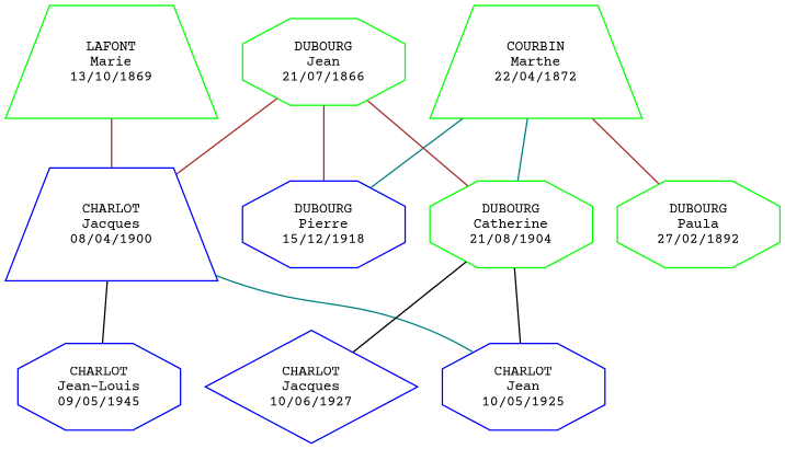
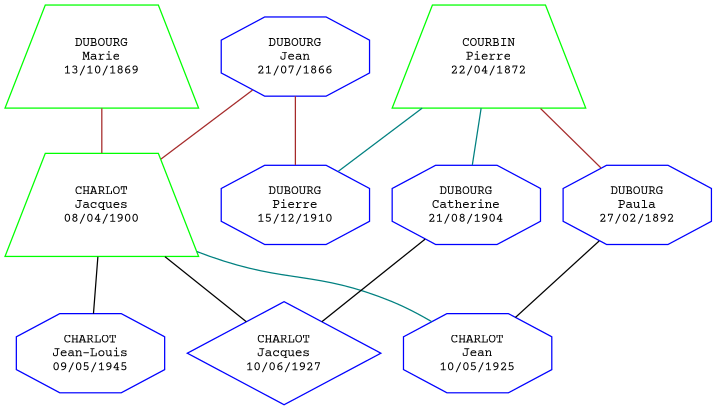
  digraph {
    fontname="Courier Prime"
    rankdir=BT
    node [color=blue fontname="Courier Prime" fontsize=10 shape=octagon]
    edge [color=brown dir=none fontname="Courier Prime"]
-   n1 [label="DUBOURG\nPierre\n15/12/1918"]
-   n2 [color=green label="DUBOURG\nJean\n21/07/1866"]
-   n3 [color=green label="COURBIN\nMarthe\n22/04/1872" shape=trapezium]
+   n1 [label="DUBOURG\nPierre\n15/12/1910"]
+   n2 [label="DUBOURG\nJean\n21/07/1866"]
+   n3 [color=green label="COURBIN\nPierre\n22/04/1872" shape=trapezium]
    n4 [label="CHARLOT\nJean-Louis\n09/05/1945"]
-   n5 [label="CHARLOT\nJacques\n08/04/1900" shape=trapezium]
-   n6 [color=green label="LAFONT\nMarie\n13/10/1869" shape=trapezium]
-   n7 [color=green label="DUBOURG\nCatherine\n21/08/1904"]
+   n5 [color=green label="CHARLOT\nJacques\n08/04/1900" shape=trapezium]
+   n6 [color=green label="DUBOURG\nMarie\n13/10/1869" shape=trapezium]
+   n7 [label="DUBOURG\nCatherine\n21/08/1904"]
    n8 [label="CHARLOT\nJean\n10/05/1925"]
    n9 [label="CHARLOT\nJacques\n10/06/1927" shape=diamond]
-   n10 [color=green label="DUBOURG\nPaula\n27/02/1892"]
+   n10 [label="DUBOURG\nPaula\n27/02/1892"]
    n1 -> n2
    n1 -> n3 [color=teal]
    n4 -> n5 [color=black]
    n5 -> n2
    n5 -> n6
-   n7 -> n2
    n7 -> n3 [color=teal]
    n8 -> n5 [color=teal]
-   n8 -> n7 [color=black]
+   n8 -> n10 [color=black]
+   n9 -> n5 [color=black]
    n9 -> n7 [color=black]
    n10 -> n3
  }
